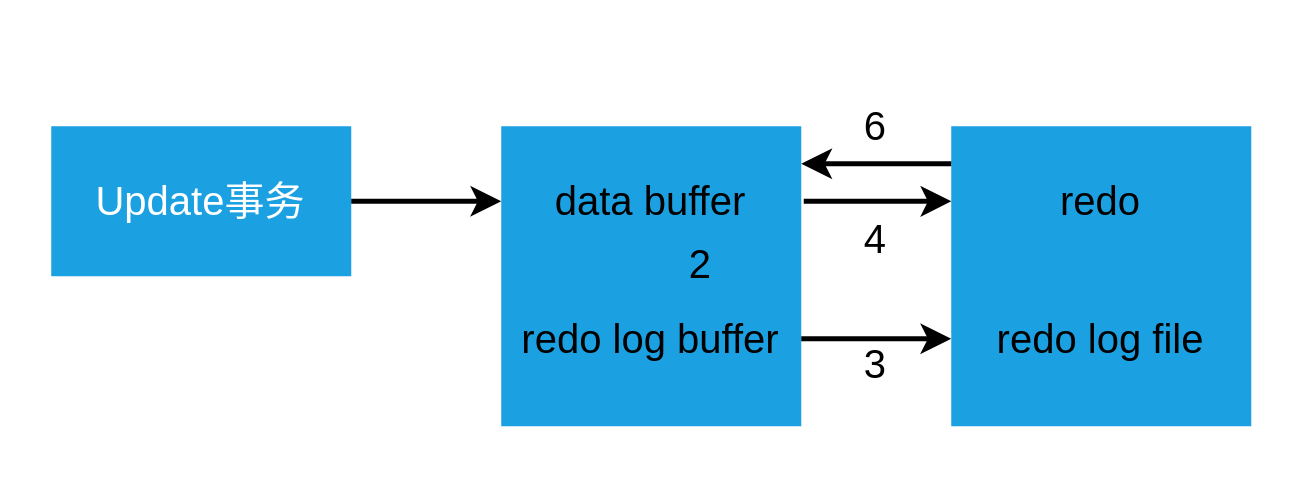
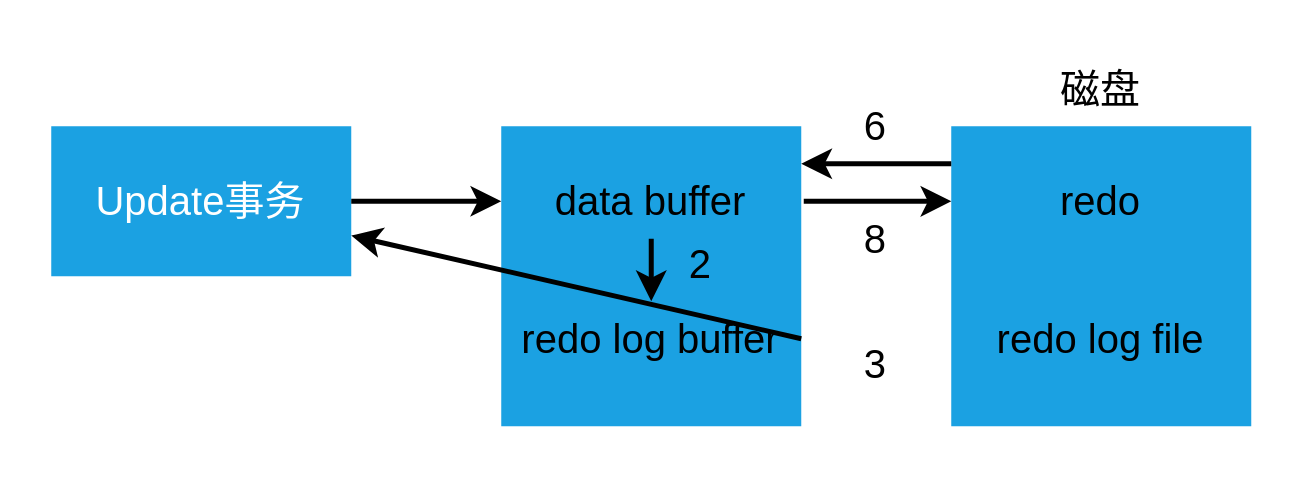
  <mxCell id="0" />
  <mxCell id="1" parent="0" />
  <mxCell id="2" value="Update事务" style="rounded=0;whiteSpace=wrap;html=1;fillColor=#1ba1e2;fontColor=#ffffff;strokeColor=none;fontSize=16;" vertex="1" parent="1"><mxGeometry x="20" y="50" width="120" height="60" as="geometry" /></mxCell>
  <mxCell id="3" value="" style="rounded=0;whiteSpace=wrap;html=1;fontSize=16;fillColor=#1ba1e2;fontColor=#ffffff;strokeColor=none;" vertex="1" parent="1"><mxGeometry x="200" y="50" width="120" height="120" as="geometry" /></mxCell>
  <mxCell id="4" value="data buffer" style="text;html=1;strokeColor=none;fillColor=none;align=center;verticalAlign=middle;whiteSpace=wrap;rounded=0;fontSize=16;" vertex="1" parent="1"><mxGeometry x="215" y="65" width="90" height="30" as="geometry" /></mxCell>
  <mxCell id="5" value="redo log buffer" style="text;html=1;strokeColor=none;fillColor=none;align=center;verticalAlign=middle;whiteSpace=wrap;rounded=0;fontSize=16;" vertex="1" parent="1"><mxGeometry x="200" y="120" width="120" height="30" as="geometry" /></mxCell>
  <mxCell id="6" value="" style="rounded=0;whiteSpace=wrap;html=1;fontSize=16;fillColor=#1ba1e2;fontColor=#ffffff;strokeColor=none;" vertex="1" parent="1"><mxGeometry x="380" y="50" width="120" height="120" as="geometry" /></mxCell>
  <mxCell id="7" value="redo" style="text;html=1;strokeColor=none;fillColor=none;align=center;verticalAlign=middle;whiteSpace=wrap;rounded=0;fontSize=16;" vertex="1" parent="1"><mxGeometry x="395" y="65" width="90" height="30" as="geometry" /></mxCell>
  <mxCell id="8" value="redo log file" style="text;html=1;strokeColor=none;fillColor=none;align=center;verticalAlign=middle;whiteSpace=wrap;rounded=0;fontSize=16;" vertex="1" parent="1"><mxGeometry x="380" y="120" width="120" height="30" as="geometry" /></mxCell>
+ <mxCell id="9" value="磁盘" style="text;html=1;strokeColor=none;fillColor=none;align=center;verticalAlign=middle;whiteSpace=wrap;rounded=0;fontSize=16;fontColor=#000000;" vertex="1" parent="1"><mxGeometry x="410" y="20" width="60" height="30" as="geometry" /></mxCell>
  <mxCell id="10" value="" style="endArrow=classic;html=1;fontSize=16;fontColor=#000000;exitX=1;exitY=0.5;exitDx=0;exitDy=0;entryX=0;entryY=0.25;entryDx=0;entryDy=0;strokeColor=#000000;strokeWidth=2;" edge="1" parent="1" source="2" target="3"><mxGeometry width="50" height="50" relative="1" as="geometry"><mxPoint x="480" y="440" as="sourcePoint" /><mxPoint x="530" y="390" as="targetPoint" /></mxGeometry></mxCell>
- <mxCell id="12" value="" style="endArrow=classic;html=1;fontSize=16;fontColor=#000000;exitX=1;exitY=0.5;exitDx=0;exitDy=0;entryX=0;entryY=0.5;entryDx=0;entryDy=0;strokeColor=#000000;strokeWidth=2;" edge="1" parent="1" source="5" target="8"><mxGeometry width="50" height="50" relative="1" as="geometry"><mxPoint x="150" y="90" as="sourcePoint" /><mxPoint x="210" y="90" as="targetPoint" /></mxGeometry></mxCell>
+ <mxCell id="11" value="" style="endArrow=classic;html=1;fontSize=16;fontColor=#000000;exitX=0.5;exitY=1;exitDx=0;exitDy=0;entryX=0.5;entryY=0;entryDx=0;entryDy=0;strokeColor=#000000;strokeWidth=2;" edge="1" parent="1" source="4" target="5"><mxGeometry width="50" height="50" relative="1" as="geometry"><mxPoint x="150" y="90" as="sourcePoint" /><mxPoint x="210" y="90" as="targetPoint" /></mxGeometry></mxCell>
+ <mxCell id="12" value="" style="endArrow=classic;html=1;fontSize=16;fontColor=#000000;exitX=1;exitY=0.5;exitDx=0;exitDy=0;strokeColor=#000000;strokeWidth=2;" edge="1" parent="1" source="5" target="2"><mxGeometry width="50" height="50" relative="1" as="geometry"><mxPoint x="150" y="90" as="sourcePoint" /><mxPoint x="210" y="90" as="targetPoint" /></mxGeometry></mxCell>
  <mxCell id="13" value="" style="endArrow=classic;html=1;fontSize=16;fontColor=#000000;exitX=0;exitY=0.125;exitDx=0;exitDy=0;entryX=1;entryY=0.125;entryDx=0;entryDy=0;strokeColor=#000000;strokeWidth=2;exitPerimeter=0;entryPerimeter=0;" edge="1" parent="1" source="6" target="3"><mxGeometry width="50" height="50" relative="1" as="geometry"><mxPoint x="160" y="100" as="sourcePoint" /><mxPoint x="220" y="100" as="targetPoint" /></mxGeometry></mxCell>
  <mxCell id="14" value="" style="endArrow=classic;html=1;fontSize=16;fontColor=#000000;exitX=1;exitY=0.167;exitDx=0;exitDy=0;entryX=-0.008;entryY=0.167;entryDx=0;entryDy=0;strokeColor=#000000;strokeWidth=2;exitPerimeter=0;entryPerimeter=0;" edge="1" parent="1"><mxGeometry width="50" height="50" relative="1" as="geometry"><mxPoint x="321" y="80.04" as="sourcePoint" /><mxPoint x="380.04" y="80.04" as="targetPoint" /></mxGeometry></mxCell>
  <mxCell id="15" value="2" style="text;html=1;strokeColor=none;fillColor=none;align=center;verticalAlign=middle;whiteSpace=wrap;rounded=0;fontSize=16;fontColor=#000000;" vertex="1" parent="1"><mxGeometry x="250" y="90" width="60" height="30" as="geometry" /></mxCell>
  <mxCell id="16" value="6" style="text;html=1;strokeColor=none;fillColor=none;align=center;verticalAlign=middle;whiteSpace=wrap;rounded=0;fontSize=16;fontColor=#000000;" vertex="1" parent="1"><mxGeometry x="320" y="35" width="60" height="30" as="geometry" /></mxCell>
- <mxCell id="17" value="4" style="text;html=1;strokeColor=none;fillColor=none;align=center;verticalAlign=middle;whiteSpace=wrap;rounded=0;fontSize=16;fontColor=#000000;" vertex="1" parent="1"><mxGeometry x="320" y="80" width="60" height="30" as="geometry" /></mxCell>
+ <mxCell id="17" value="8" style="text;html=1;strokeColor=none;fillColor=none;align=center;verticalAlign=middle;whiteSpace=wrap;rounded=0;fontSize=16;fontColor=#000000;" vertex="1" parent="1"><mxGeometry x="320" y="80" width="60" height="30" as="geometry" /></mxCell>
  <mxCell id="18" value="3" style="text;html=1;strokeColor=none;fillColor=none;align=center;verticalAlign=middle;whiteSpace=wrap;rounded=0;fontSize=16;fontColor=#000000;" vertex="1" parent="1"><mxGeometry x="320" y="130" width="60" height="30" as="geometry" /></mxCell>
